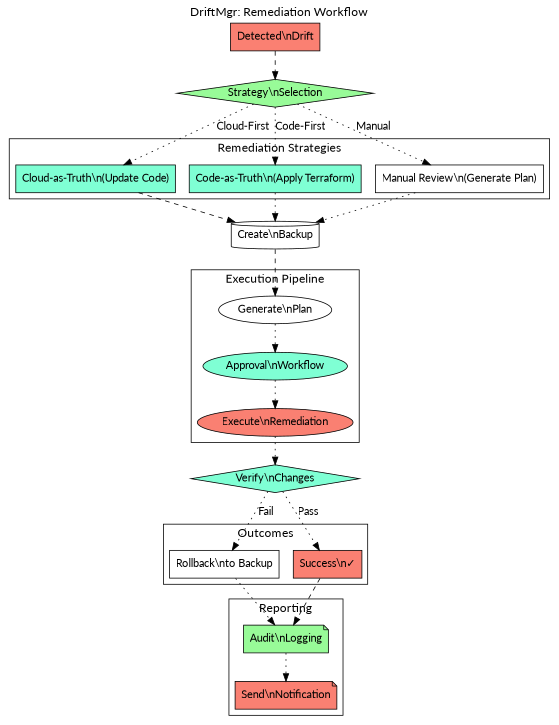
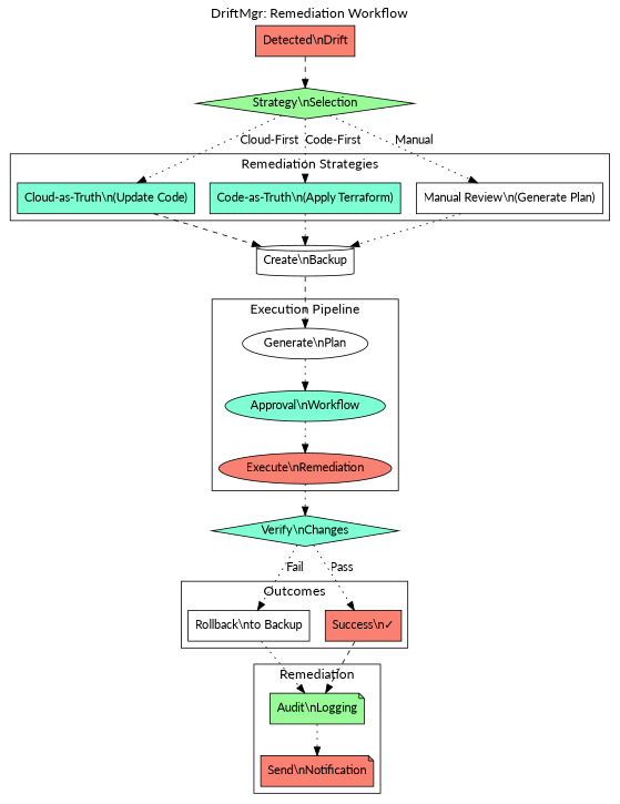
  digraph {
    fontname=Lato
    fontsize=16
    label="DriftMgr: Remediation Workflow"
    labelloc=t
    rankdir=TB
    node [fillcolor=aquamarine shape=box style=filled fontname=Lato]
    edge [style=dotted fontname=Lato]
    n1 [label="Approval\\nWorkflow" shape=ellipse]
    n2 [fillcolor=salmon label="Execute\\nRemediation" shape=ellipse]
    n3 [fillcolor=white label="Generate\\nPlan" shape=ellipse]
    n4 [fillcolor=white label="Rollback\\nto Backup"]
    n5 [fillcolor=salmon label="Success\\n✓"]
    n6 [label="Cloud-as-Truth\\n(Update Code)"]
    n7 [label="Code-as-Truth\\n(Apply Terraform)"]
    n8 [fillcolor=white label="Manual Review\\n(Generate Plan)"]
    n9 [fillcolor=palegreen label="Audit\\nLogging" shape=note]
    n10 [fillcolor=salmon label="Send\\nNotification" shape=note]
    n11 [label="Verify\\nChanges" shape=diamond]
    n12 [fillcolor=white label="Create\\nBackup" shape=cylinder]
    n13 [fillcolor=salmon label="Detected\\nDrift"]
    n14 [fillcolor=palegreen label="Strategy\\nSelection" shape=diamond]
    subgraph cluster_1 {
      label="Execution Pipeline"
      n1
      n2
      n3
    }
    subgraph cluster_2 {
      label=Outcomes
      n4
      n5
    }
    subgraph cluster_3 {
      label="Remediation Strategies"
      n6
      n7
      n8
    }
    subgraph cluster_4 {
-     label=Reporting
+     label=Remediation
      n9
      n10
    }
    n1 -> n2
    n2 -> n11
    n3 -> n1
    n4 -> n9
    n5 -> n9 [style=dashed]
    n6 -> n12 [style=dashed]
    n7 -> n12
    n8 -> n12
    n9 -> n10
    n11 -> n4 [label=Fail]
    n11 -> n5 [label=Pass]
    n12 -> n3 [style=dashed]
    n13 -> n14 [style=dashed]
    n14 -> n6 [label="Cloud-First"]
    n14 -> n7 [label="Code-First"]
    n14 -> n8 [label=Manual]
  }
